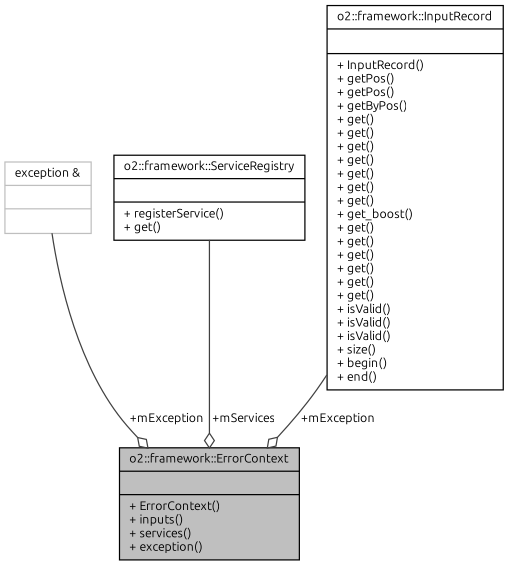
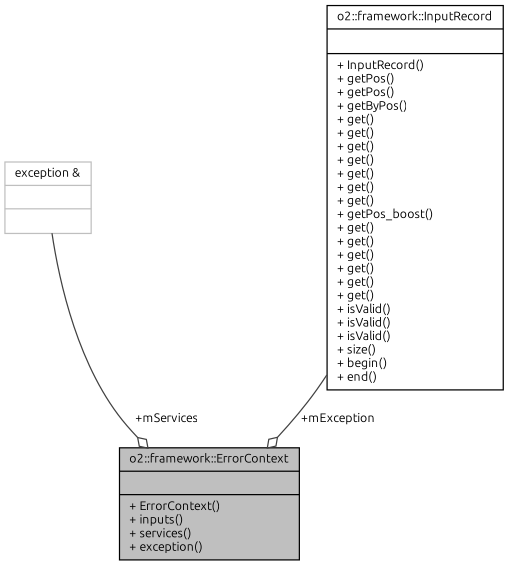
  digraph {
    fontname=Ubuntu
    node [color=black fontname=Ubuntu fontsize=10 shape=record]
    edge [arrowhead=odiamond color=grey25 fontname=Ubuntu fontsize=10 labelfontname=Helvetica labelfontsize=10 style=solid]
    n1 [fillcolor=grey75 fontcolor=black height=0.2 label="{o2::framework::ErrorContext\n||+ ErrorContext()\l+ inputs()\l+ services()\l+ exception()\l}" style=filled width=0.4]
    n2 [color=grey75 height=0.2 label="{exception &\n||}" width=0.4]
-   n3 [height=0.2 label="{o2::framework::ServiceRegistry\n||+ registerService()\l+ get()\l}" width=0.4]
-   n4 [height=0.2 label="{o2::framework::InputRecord\n||+ InputRecord()\l+ getPos()\l+ getPos()\l+ getByPos()\l+ get()\l+ get()\l+ get()\l+ get()\l+ get()\l+ get()\l+ get()\l+ get_boost()\l+ get()\l+ get()\l+ get()\l+ get()\l+ get()\l+ get()\l+ isValid()\l+ isValid()\l+ isValid()\l+ size()\l+ begin()\l+ end()\l}" width=0.4]
-   n2 -> n1 [label=" +mException"]
-   n3 -> n1 [label=" +mServices"]
+   n4 [height=0.2 label="{o2::framework::InputRecord\n||+ InputRecord()\l+ getPos()\l+ getPos()\l+ getByPos()\l+ get()\l+ get()\l+ get()\l+ get()\l+ get()\l+ get()\l+ get()\l+ getPos_boost()\l+ get()\l+ get()\l+ get()\l+ get()\l+ get()\l+ get()\l+ isValid()\l+ isValid()\l+ isValid()\l+ size()\l+ begin()\l+ end()\l}" width=0.4]
+   n2 -> n1 [label=" +mServices"]
    n4 -> n1 [label=" +mException"]
  }
